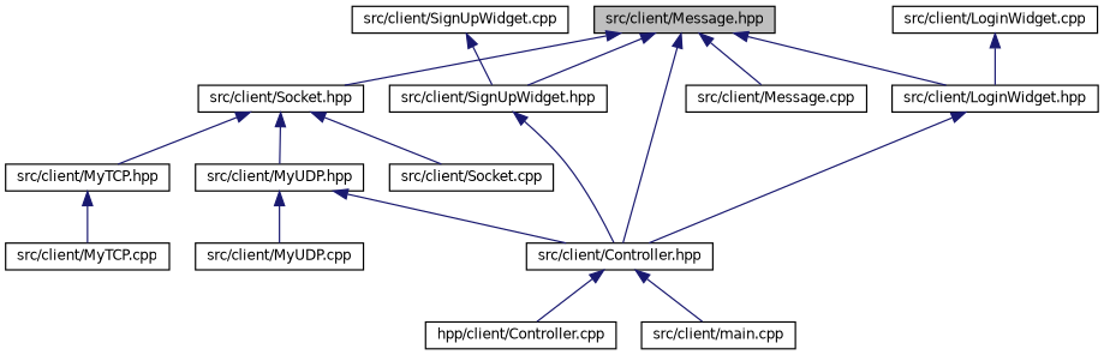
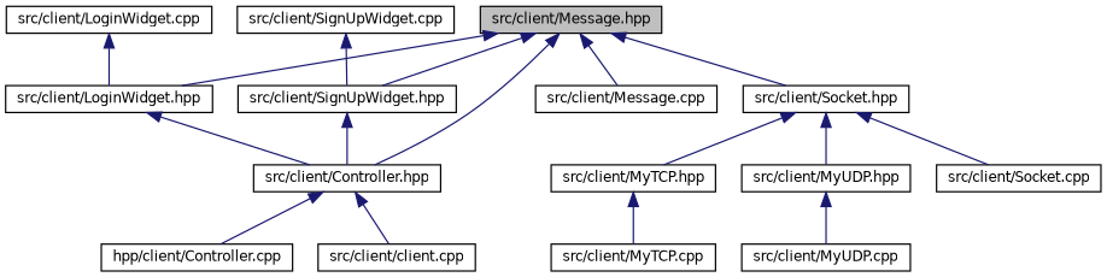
  digraph {
    node [color=black fillcolor=white fontname=Helvetica fontsize=10 shape=record style=filled]
    edge [color=midnightblue dir=back fontname=Helvetica fontsize=10 labelfontname=Helvetica labelfontsize=10 style=solid]
    n1 [fillcolor=grey75 fontcolor=black height=0.2 label="src/client/Message.hpp" width=0.4]
    n2 [height=0.2 label="src/client/LoginWidget.hpp" width=0.4]
    n3 [height=0.2 label="src/client/Message.cpp" width=0.4]
    n4 [height=0.2 label="src/client/SignUpWidget.hpp" width=0.4]
    n5 [height=0.2 label="src/client/Socket.hpp" width=0.4]
    n6 [height=0.2 label="src/client/Controller.hpp" width=0.4]
    n7 [height=0.2 label="src/client/MyTCP.hpp" width=0.4]
    n8 [height=0.2 label="src/client/MyUDP.hpp" width=0.4]
    n9 [height=0.2 label="src/client/Socket.cpp" width=0.4]
    n10 [height=0.2 label="hpp/client/Controller.cpp" width=0.4]
-   n11 [height=0.2 label="src/client/main.cpp" width=0.4]
+   n11 [height=0.2 label="src/client/client.cpp" width=0.4]
    n12 [height=0.2 label="src/client/LoginWidget.cpp" width=0.4]
    n13 [height=0.2 label="src/client/SignUpWidget.cpp" width=0.4]
    n14 [height=0.2 label="src/client/MyTCP.cpp" width=0.4]
    n15 [height=0.2 label="src/client/MyUDP.cpp" width=0.4]
    n1 -> n2
    n1 -> n3
    n1 -> n4
    n1 -> n5
    n1 -> n6
    n2 -> n6
    n4 -> n6
    n5 -> n7
    n5 -> n8
    n5 -> n9
    n6 -> n10
    n6 -> n11
    n7 -> n14
-   n8 -> n6
    n8 -> n15
    n12 -> n2
    n13 -> n4
  }
